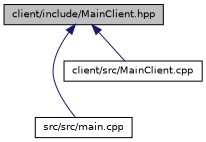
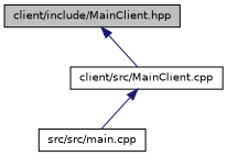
  digraph {
    node [color=black fillcolor=white fontname=Helvetica fontsize=10 shape=record style=filled]
    edge [color=midnightblue dir=back fontname=Helvetica fontsize=10 labelfontname=Helvetica labelfontsize=10 style=solid]
    n1 [fillcolor=grey75 fontcolor=black height=0.2 label="client/include/MainClient.hpp" width=0.4]
    n2 [height=0.2 label="src/src/main.cpp" width=0.4]
    n3 [height=0.2 label="client/src/MainClient.cpp" width=0.4]
-   n1 -> n2
+   n3 -> n2
    n1 -> n3
  }
